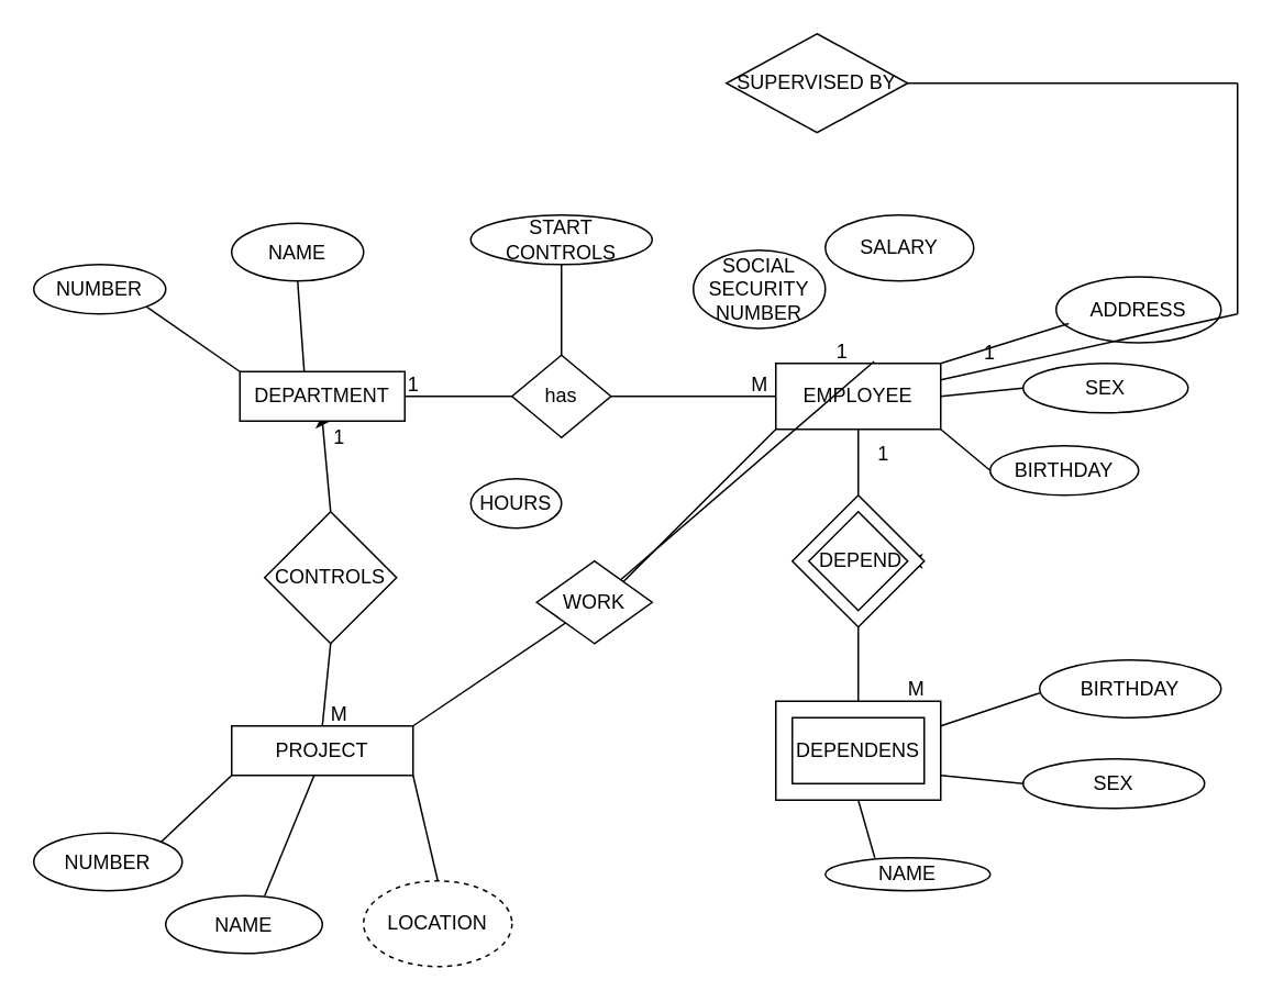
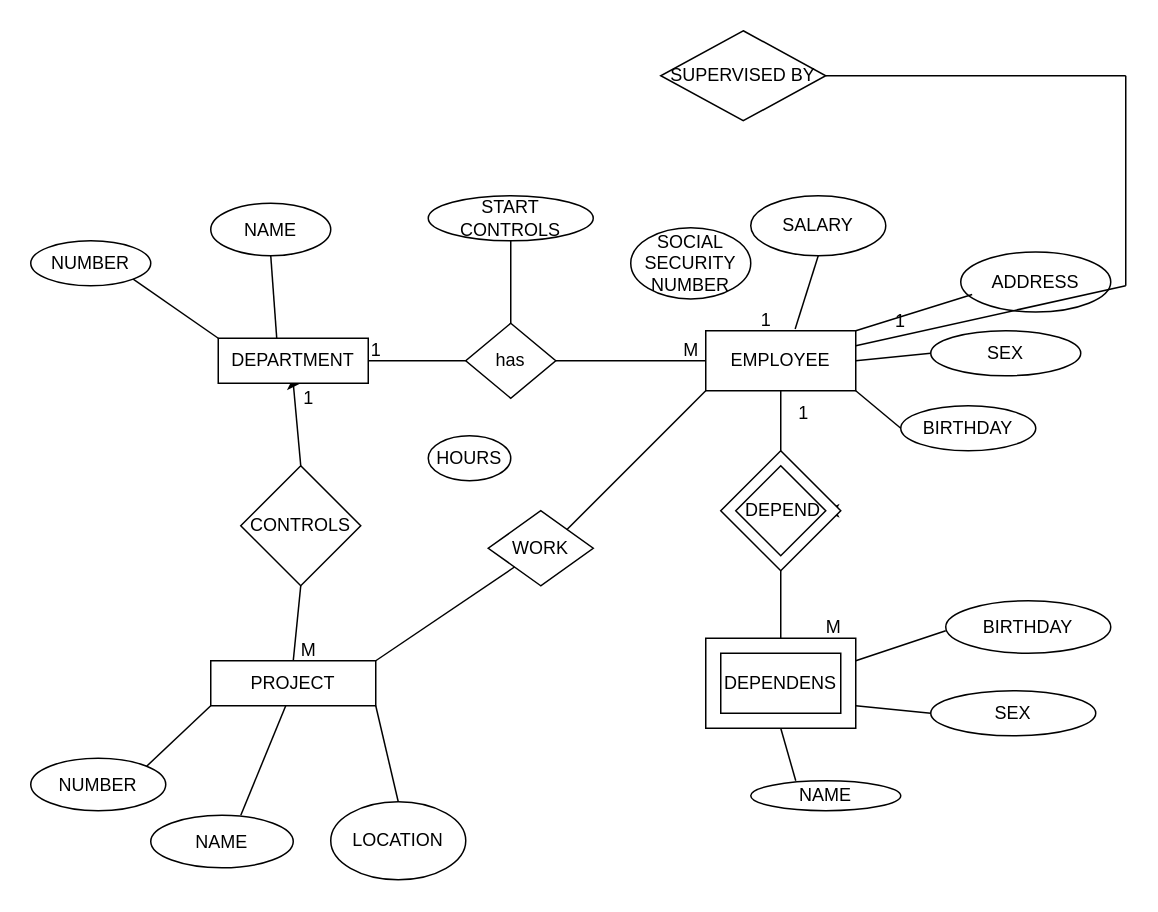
  <mxCell id="0" />
  <mxCell id="1" parent="0" />
  <mxCell id="2" style="edgeStyle=orthogonalEdgeStyle;rounded=0;orthogonalLoop=1;jettySize=auto;html=1;exitX=0.5;exitY=1;exitDx=0;exitDy=0;" edge="1" parent="1" source="3"><mxGeometry relative="1" as="geometry"><mxPoint x="200" y="255" as="targetPoint" /></mxGeometry></mxCell>
  <mxCell id="3" value="DEPARTMENT" style="rounded=0;whiteSpace=wrap;html=1;" vertex="1" parent="1"><mxGeometry x="145" y="225" width="100" height="30" as="geometry" /></mxCell>
  <mxCell id="4" value="NUMBER" style="ellipse;whiteSpace=wrap;html=1;" vertex="1" parent="1"><mxGeometry x="20" y="160" width="80" height="30" as="geometry" /></mxCell>
  <mxCell id="5" value="NAME" style="ellipse;whiteSpace=wrap;html=1;" vertex="1" parent="1"><mxGeometry x="140" y="135" width="80" height="35" as="geometry" /></mxCell>
  <mxCell id="6" value="CONTROLS" style="rhombus;whiteSpace=wrap;html=1;" vertex="1" parent="1"><mxGeometry x="160" y="310" width="80" height="80" as="geometry" /></mxCell>
  <mxCell id="7" value="PROJECT" style="rounded=0;whiteSpace=wrap;html=1;" vertex="1" parent="1"><mxGeometry x="140" y="440" width="110" height="30" as="geometry" /></mxCell>
  <mxCell id="8" value="has" style="rhombus;whiteSpace=wrap;html=1;" vertex="1" parent="1"><mxGeometry x="310" y="215" width="60" height="50" as="geometry" /></mxCell>
  <mxCell id="9" value="EMPLOYEE" style="rounded=0;whiteSpace=wrap;html=1;" vertex="1" parent="1"><mxGeometry x="470" y="220" width="100" height="40" as="geometry" /></mxCell>
  <mxCell id="10" style="edgeStyle=orthogonalEdgeStyle;rounded=0;orthogonalLoop=1;jettySize=auto;html=1;exitX=1;exitY=0.5;exitDx=0;exitDy=0;entryX=1;entryY=0.5;entryDx=0;entryDy=0;" edge="1" parent="1" source="11" target="12"><mxGeometry relative="1" as="geometry" /></mxCell>
  <mxCell id="11" value="" style="rhombus;whiteSpace=wrap;html=1;" vertex="1" parent="1"><mxGeometry x="480" y="300" width="80" height="80" as="geometry" /></mxCell>
  <mxCell id="12" value="&amp;nbsp;DEPEND" style="rhombus;whiteSpace=wrap;html=1;" vertex="1" parent="1"><mxGeometry x="490" y="310" width="60" height="60" as="geometry" /></mxCell>
  <mxCell id="13" value="" style="rounded=0;whiteSpace=wrap;html=1;" vertex="1" parent="1"><mxGeometry x="470" y="425" width="100" height="60" as="geometry" /></mxCell>
  <mxCell id="14" value="DEPENDENS" style="rounded=0;whiteSpace=wrap;html=1;" vertex="1" parent="1"><mxGeometry x="480" y="435" width="80" height="40" as="geometry" /></mxCell>
  <mxCell id="15" value="BIRTHDAY" style="ellipse;whiteSpace=wrap;html=1;" vertex="1" parent="1"><mxGeometry x="630" y="400" width="110" height="35" as="geometry" /></mxCell>
  <mxCell id="16" value="SEX" style="ellipse;whiteSpace=wrap;html=1;" vertex="1" parent="1"><mxGeometry x="620" y="460" width="110" height="30" as="geometry" /></mxCell>
  <mxCell id="17" value="NAME" style="ellipse;whiteSpace=wrap;html=1;" vertex="1" parent="1"><mxGeometry x="500" y="520" width="100" height="20" as="geometry" /></mxCell>
  <mxCell id="18" value="ADDRESS" style="ellipse;whiteSpace=wrap;html=1;" vertex="1" parent="1"><mxGeometry x="640" y="167.5" width="100" height="40" as="geometry" /></mxCell>
  <mxCell id="19" value="SEX" style="ellipse;whiteSpace=wrap;html=1;" vertex="1" parent="1"><mxGeometry x="620" y="220" width="100" height="30" as="geometry" /></mxCell>
  <mxCell id="20" value="SALARY" style="ellipse;whiteSpace=wrap;html=1;" vertex="1" parent="1"><mxGeometry x="500" y="130" width="90" height="40" as="geometry" /></mxCell>
  <mxCell id="21" value="BIRTHDAY" style="ellipse;whiteSpace=wrap;html=1;" vertex="1" parent="1"><mxGeometry x="600" y="270" width="90" height="30" as="geometry" /></mxCell>
  <mxCell id="22" value="SOCIAL SECURITY NUMBER" style="ellipse;whiteSpace=wrap;html=1;" vertex="1" parent="1"><mxGeometry x="420" y="151.25" width="80" height="47.5" as="geometry" /></mxCell>
  <mxCell id="23" value="START CONTROLS" style="ellipse;whiteSpace=wrap;html=1;" vertex="1" parent="1"><mxGeometry x="285" y="130" width="110" height="30" as="geometry" /></mxCell>
  <mxCell id="24" value="WORK" style="rhombus;whiteSpace=wrap;html=1;direction=west;" vertex="1" parent="1"><mxGeometry x="325" y="340" width="70" height="50" as="geometry" /></mxCell>
  <mxCell id="25" value="NUMBER" style="ellipse;whiteSpace=wrap;html=1;" vertex="1" parent="1"><mxGeometry x="20" y="505" width="90" height="35" as="geometry" /></mxCell>
  <mxCell id="26" value="NAME" style="ellipse;whiteSpace=wrap;html=1;" vertex="1" parent="1"><mxGeometry x="100" y="543" width="95" height="35" as="geometry" /></mxCell>
  <mxCell id="27" value="" style="endArrow=none;html=1;rounded=0;exitX=1;exitY=0.5;exitDx=0;exitDy=0;" edge="1" parent="1" source="3"><mxGeometry width="50" height="50" relative="1" as="geometry"><mxPoint x="270" y="290" as="sourcePoint" /><mxPoint x="310" y="240" as="targetPoint" /></mxGeometry></mxCell>
  <mxCell id="28" value="" style="endArrow=none;html=1;rounded=0;exitX=1;exitY=0.5;exitDx=0;exitDy=0;" edge="1" parent="1" source="8"><mxGeometry width="50" height="50" relative="1" as="geometry"><mxPoint x="420" y="290" as="sourcePoint" /><mxPoint x="470" y="240" as="targetPoint" /></mxGeometry></mxCell>
  <mxCell id="29" value="" style="endArrow=none;html=1;rounded=0;exitX=0.5;exitY=0;exitDx=0;exitDy=0;" edge="1" parent="1" source="13"><mxGeometry width="50" height="50" relative="1" as="geometry"><mxPoint x="470" y="430" as="sourcePoint" /><mxPoint x="520" y="380" as="targetPoint" /></mxGeometry></mxCell>
  <mxCell id="30" value="" style="endArrow=none;html=1;rounded=0;exitX=1;exitY=1;exitDx=0;exitDy=0;entryX=0;entryY=0;entryDx=0;entryDy=0;" edge="1" parent="1" source="4" target="3"><mxGeometry width="50" height="50" relative="1" as="geometry"><mxPoint x="90" y="280" as="sourcePoint" /><mxPoint x="140" y="230" as="targetPoint" /></mxGeometry></mxCell>
  <mxCell id="31" value="" style="endArrow=none;html=1;rounded=0;exitX=0.39;exitY=0.007;exitDx=0;exitDy=0;exitPerimeter=0;" edge="1" parent="1" source="3"><mxGeometry width="50" height="50" relative="1" as="geometry"><mxPoint x="180" y="220" as="sourcePoint" /><mxPoint x="180" y="170" as="targetPoint" /></mxGeometry></mxCell>
  <mxCell id="32" value="" style="endArrow=none;html=1;rounded=0;exitX=1;exitY=0;exitDx=0;exitDy=0;entryX=1;entryY=0;entryDx=0;entryDy=0;" edge="1" parent="1" source="7" target="24"><mxGeometry width="50" height="50" relative="1" as="geometry"><mxPoint x="290" y="430" as="sourcePoint" /><mxPoint x="340" y="380" as="targetPoint" /></mxGeometry></mxCell>
  <mxCell id="33" value="" style="endArrow=none;html=1;rounded=0;exitX=0;exitY=1;exitDx=0;exitDy=0;" edge="1" parent="1" source="24"><mxGeometry width="50" height="50" relative="1" as="geometry"><mxPoint x="420" y="310" as="sourcePoint" /><mxPoint x="470" y="260" as="targetPoint" /></mxGeometry></mxCell>
  <mxCell id="34" value="" style="endArrow=none;html=1;rounded=0;exitX=0.5;exitY=0;exitDx=0;exitDy=0;entryX=0.5;entryY=1;entryDx=0;entryDy=0;" edge="1" parent="1" source="6" target="3"><mxGeometry width="50" height="50" relative="1" as="geometry"><mxPoint x="150" y="310" as="sourcePoint" /><mxPoint x="200" y="260" as="targetPoint" /></mxGeometry></mxCell>
- <mxCell id="35" value="LOCATION" style="ellipse;whiteSpace=wrap;html=1;dashed=1;" vertex="1" parent="1"><mxGeometry x="220" y="534" width="90" height="52" as="geometry" /></mxCell>
+ <mxCell id="35" value="LOCATION" style="ellipse;whiteSpace=wrap;html=1;" vertex="1" parent="1"><mxGeometry x="220" y="534" width="90" height="52" as="geometry" /></mxCell>
  <mxCell id="36" value="" style="endArrow=none;html=1;rounded=0;exitX=1;exitY=0;exitDx=0;exitDy=0;" edge="1" parent="1" source="25"><mxGeometry width="50" height="50" relative="1" as="geometry"><mxPoint x="90" y="520" as="sourcePoint" /><mxPoint x="140" y="470" as="targetPoint" /></mxGeometry></mxCell>
  <mxCell id="37" value="" style="endArrow=none;html=1;rounded=0;exitX=0.632;exitY=0;exitDx=0;exitDy=0;exitPerimeter=0;" edge="1" parent="1" source="26"><mxGeometry width="50" height="50" relative="1" as="geometry"><mxPoint x="140" y="520" as="sourcePoint" /><mxPoint x="190" y="470" as="targetPoint" /></mxGeometry></mxCell>
  <mxCell id="38" value="" style="endArrow=none;html=1;rounded=0;exitX=0.5;exitY=0;exitDx=0;exitDy=0;" edge="1" parent="1" source="35"><mxGeometry width="50" height="50" relative="1" as="geometry"><mxPoint x="200" y="520" as="sourcePoint" /><mxPoint x="250" y="470" as="targetPoint" /></mxGeometry></mxCell>
  <mxCell id="39" value="" style="endArrow=none;html=1;rounded=0;exitX=0.5;exitY=0;exitDx=0;exitDy=0;" edge="1" parent="1" source="7"><mxGeometry width="50" height="50" relative="1" as="geometry"><mxPoint x="150" y="440" as="sourcePoint" /><mxPoint x="200" y="390" as="targetPoint" /></mxGeometry></mxCell>
  <mxCell id="40" value="" style="endArrow=none;html=1;rounded=0;exitX=0.5;exitY=0;exitDx=0;exitDy=0;" edge="1" parent="1" source="8"><mxGeometry width="50" height="50" relative="1" as="geometry"><mxPoint x="290" y="210" as="sourcePoint" /><mxPoint x="340" y="160" as="targetPoint" /></mxGeometry></mxCell>
  <mxCell id="41" value="HOURS" style="ellipse;whiteSpace=wrap;html=1;" vertex="1" parent="1"><mxGeometry x="285" y="290" width="55" height="30" as="geometry" /></mxCell>
  <mxCell id="42" value="" style="endArrow=none;html=1;rounded=0;entryX=0.5;entryY=1;entryDx=0;entryDy=0;exitX=0.3;exitY=0;exitDx=0;exitDy=0;exitPerimeter=0;" edge="1" parent="1" source="17" target="13"><mxGeometry width="50" height="50" relative="1" as="geometry"><mxPoint x="520" y="510" as="sourcePoint" /><mxPoint x="570" y="475" as="targetPoint" /></mxGeometry></mxCell>
  <mxCell id="43" value="" style="endArrow=none;html=1;rounded=0;exitX=1;exitY=0.75;exitDx=0;exitDy=0;entryX=0;entryY=0.5;entryDx=0;entryDy=0;" edge="1" parent="1" source="13" target="16"><mxGeometry width="50" height="50" relative="1" as="geometry"><mxPoint x="570" y="520" as="sourcePoint" /><mxPoint x="620" y="470" as="targetPoint" /></mxGeometry></mxCell>
  <mxCell id="44" value="" style="endArrow=none;html=1;rounded=0;exitX=1;exitY=0.25;exitDx=0;exitDy=0;" edge="1" parent="1" source="13"><mxGeometry width="50" height="50" relative="1" as="geometry"><mxPoint x="580" y="470" as="sourcePoint" /><mxPoint x="630" y="420" as="targetPoint" /></mxGeometry></mxCell>
- <mxCell id="45" value="" style="endArrow=none;html=1;rounded=0;exitX=0.596;exitY=-0.03;exitDx=0;exitDy=0;exitPerimeter=0;" edge="1" parent="1" source="9" target="24"><mxGeometry width="50" height="50" relative="1" as="geometry"><mxPoint x="490" y="240" as="sourcePoint" /><mxPoint x="540" y="190" as="targetPoint" /></mxGeometry></mxCell>
+ <mxCell id="45" value="" style="endArrow=none;html=1;rounded=0;entryX=0.5;entryY=1;entryDx=0;entryDy=0;exitX=0.596;exitY=-0.03;exitDx=0;exitDy=0;exitPerimeter=0;" edge="1" parent="1" source="9" target="20"><mxGeometry width="50" height="50" relative="1" as="geometry"><mxPoint x="490" y="240" as="sourcePoint" /><mxPoint x="540" y="190" as="targetPoint" /></mxGeometry></mxCell>
  <mxCell id="46" value="" style="endArrow=none;html=1;rounded=0;entryX=0.076;entryY=0.708;entryDx=0;entryDy=0;entryPerimeter=0;" edge="1" parent="1" target="18"><mxGeometry width="50" height="50" relative="1" as="geometry"><mxPoint x="570" y="220" as="sourcePoint" /><mxPoint x="610" y="180" as="targetPoint" /></mxGeometry></mxCell>
  <mxCell id="47" value="" style="endArrow=none;html=1;rounded=0;exitX=1;exitY=0.5;exitDx=0;exitDy=0;entryX=0;entryY=0.5;entryDx=0;entryDy=0;" edge="1" parent="1" source="9" target="19"><mxGeometry width="50" height="50" relative="1" as="geometry"><mxPoint x="570" y="290" as="sourcePoint" /><mxPoint x="620" y="240" as="targetPoint" /></mxGeometry></mxCell>
  <mxCell id="48" value="" style="endArrow=none;html=1;rounded=0;entryX=1;entryY=1;entryDx=0;entryDy=0;exitX=0;exitY=0.5;exitDx=0;exitDy=0;" edge="1" parent="1" source="21" target="9"><mxGeometry width="50" height="50" relative="1" as="geometry"><mxPoint x="529.289" y="335" as="sourcePoint" /><mxPoint x="529.289" y="285" as="targetPoint" /></mxGeometry></mxCell>
  <mxCell id="49" value="SUPERVISED BY" style="rhombus;whiteSpace=wrap;html=1;" vertex="1" parent="1"><mxGeometry x="440" y="20" width="110" height="60" as="geometry" /></mxCell>
  <mxCell id="50" value="" style="endArrow=none;html=1;rounded=0;entryX=1;entryY=0.5;entryDx=0;entryDy=0;" edge="1" parent="1" target="49"><mxGeometry width="50" height="50" relative="1" as="geometry"><mxPoint x="750" y="50" as="sourcePoint" /><mxPoint x="620" y="180" as="targetPoint" /></mxGeometry></mxCell>
  <mxCell id="51" value="" style="endArrow=none;html=1;rounded=0;" edge="1" parent="1"><mxGeometry width="50" height="50" relative="1" as="geometry"><mxPoint x="750" y="190" as="sourcePoint" /><mxPoint x="750" y="50" as="targetPoint" /></mxGeometry></mxCell>
  <mxCell id="52" value="" style="endArrow=none;html=1;rounded=0;" edge="1" parent="1"><mxGeometry width="50" height="50" relative="1" as="geometry"><mxPoint x="570" y="230" as="sourcePoint" /><mxPoint x="750" y="190" as="targetPoint" /></mxGeometry></mxCell>
  <mxCell id="53" value="1" style="text;html=1;align=center;verticalAlign=middle;resizable=0;points=[];autosize=1;strokeColor=none;fillColor=none;" vertex="1" parent="1"><mxGeometry x="235" y="218" width="30" height="30" as="geometry" /></mxCell>
  <mxCell id="54" value="M" style="text;html=1;align=center;verticalAlign=middle;resizable=0;points=[];autosize=1;strokeColor=none;fillColor=none;" vertex="1" parent="1"><mxGeometry x="445" y="218" width="30" height="30" as="geometry" /></mxCell>
  <mxCell id="55" value="1" style="text;html=1;align=center;verticalAlign=middle;resizable=0;points=[];autosize=1;strokeColor=none;fillColor=none;" vertex="1" parent="1"><mxGeometry x="495" y="198" width="30" height="30" as="geometry" /></mxCell>
  <mxCell id="56" value="" style="endArrow=none;html=1;rounded=0;entryX=0.5;entryY=1;entryDx=0;entryDy=0;" edge="1" parent="1" source="11" target="9"><mxGeometry width="50" height="50" relative="1" as="geometry"><mxPoint x="480" y="310" as="sourcePoint" /><mxPoint x="530" y="260" as="targetPoint" /></mxGeometry></mxCell>
  <mxCell id="57" value="1" style="text;html=1;align=center;verticalAlign=middle;resizable=0;points=[];autosize=1;strokeColor=none;fillColor=none;" vertex="1" parent="1"><mxGeometry x="520" y="260" width="30" height="30" as="geometry" /></mxCell>
  <mxCell id="58" value="M" style="text;html=1;align=center;verticalAlign=middle;resizable=0;points=[];autosize=1;strokeColor=none;fillColor=none;" vertex="1" parent="1"><mxGeometry x="540" y="402.5" width="30" height="30" as="geometry" /></mxCell>
  <mxCell id="59" value="M" style="text;html=1;align=center;verticalAlign=middle;resizable=0;points=[];autosize=1;strokeColor=none;fillColor=none;" vertex="1" parent="1"><mxGeometry x="190" y="418" width="30" height="30" as="geometry" /></mxCell>
  <mxCell id="60" value="1" style="text;html=1;align=center;verticalAlign=middle;resizable=0;points=[];autosize=1;strokeColor=none;fillColor=none;" vertex="1" parent="1"><mxGeometry x="190" y="250" width="30" height="30" as="geometry" /></mxCell>
  <mxCell id="61" value="1" style="text;html=1;strokeColor=none;fillColor=none;align=center;verticalAlign=middle;whiteSpace=wrap;rounded=0;" vertex="1" parent="1"><mxGeometry x="580" y="198.75" width="40" height="31.25" as="geometry" /></mxCell>
